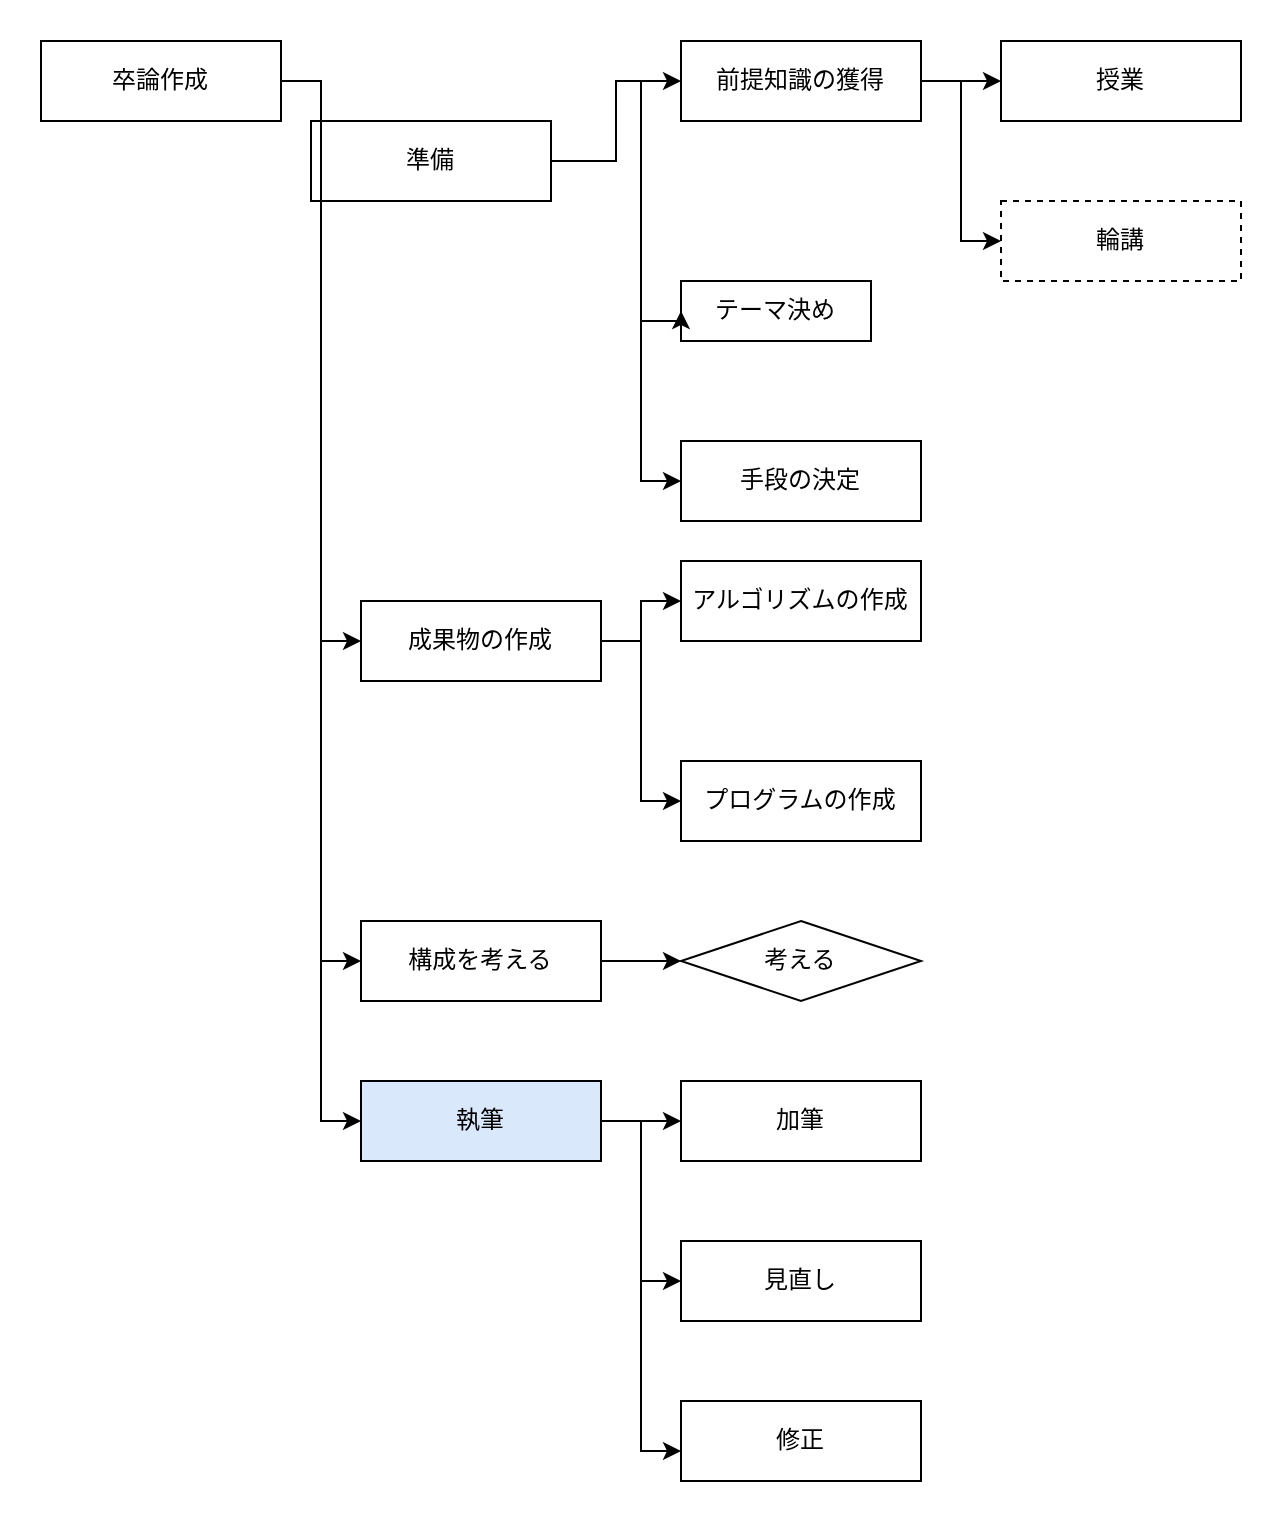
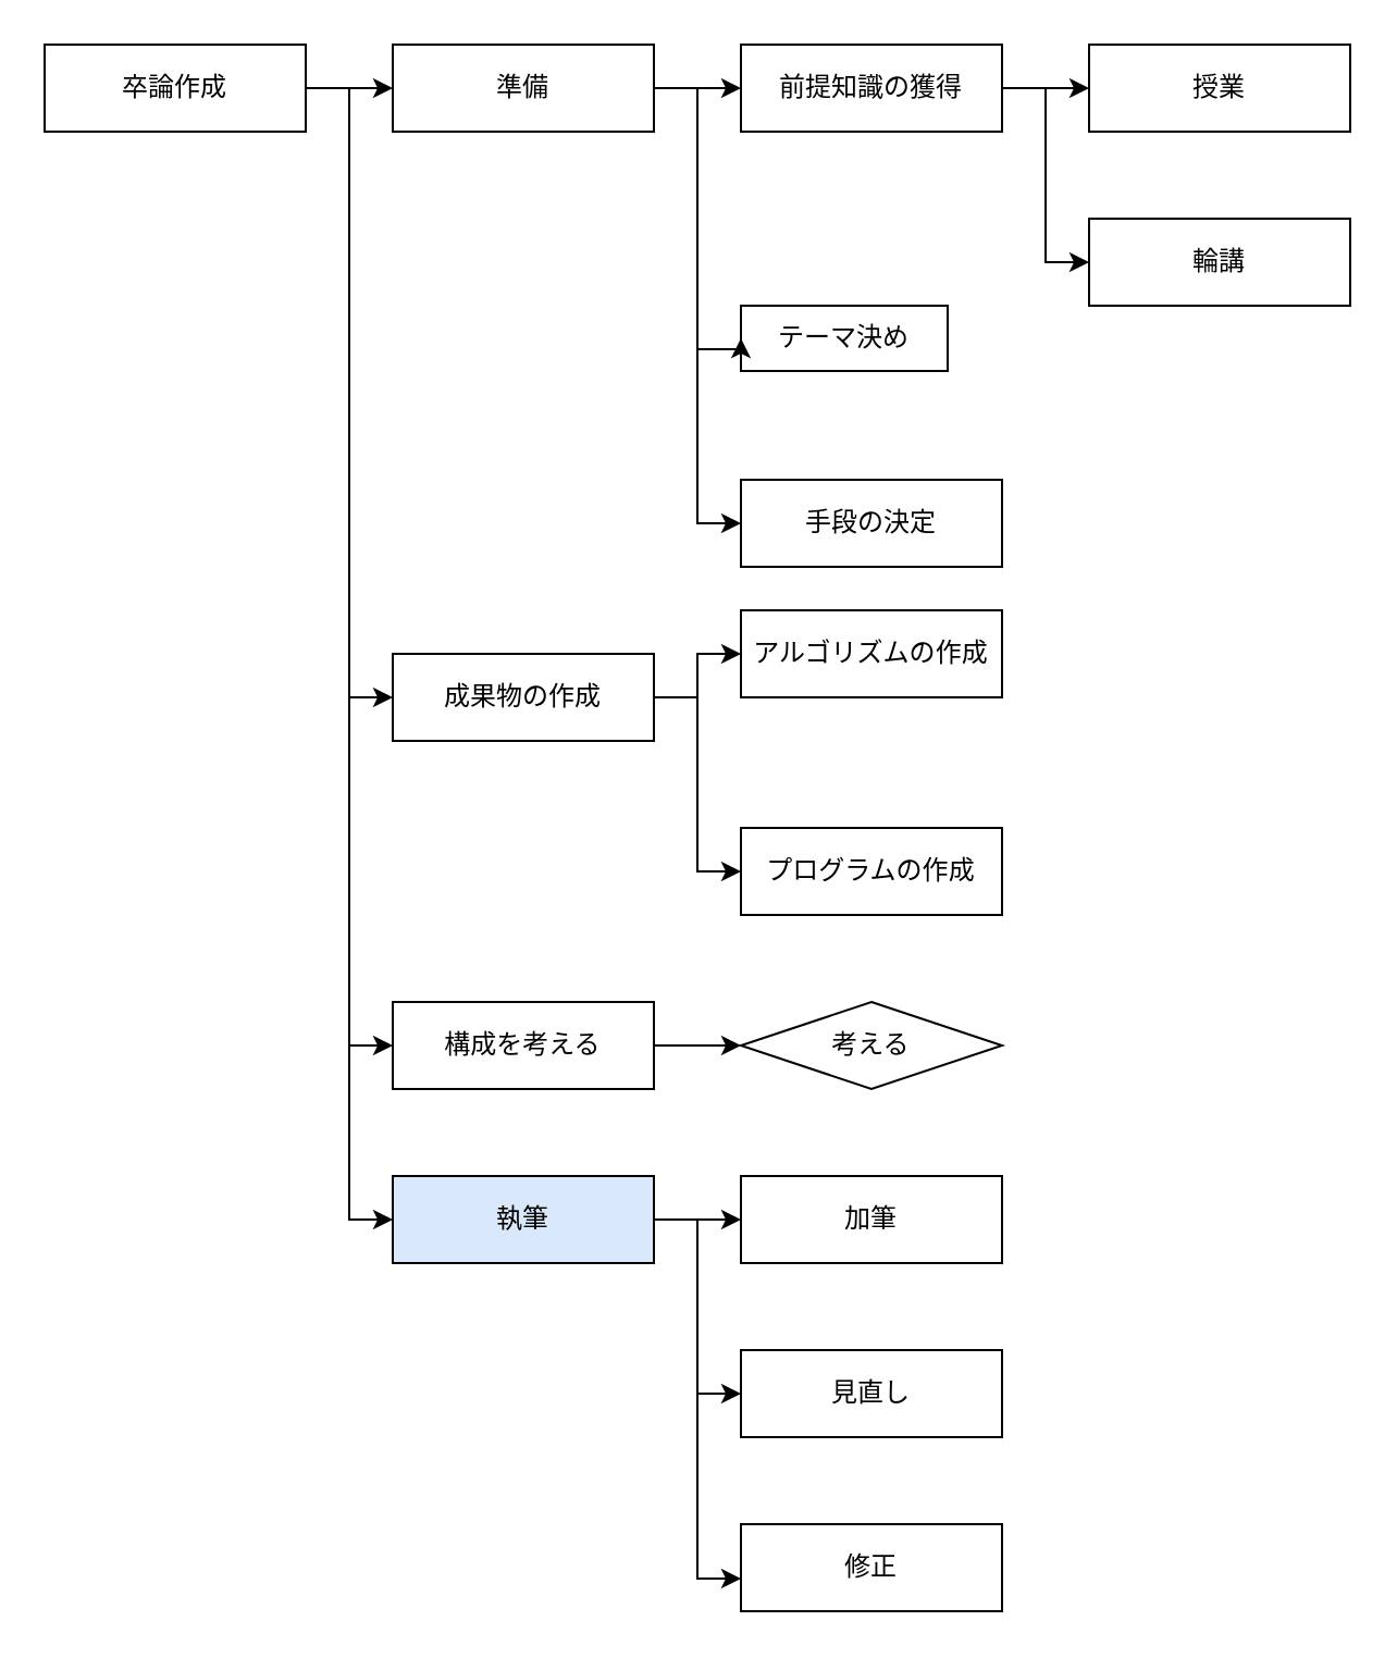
  <mxCell id="0" />
  <mxCell id="1" parent="0" />
  <mxCell id="2" style="edgeStyle=orthogonalEdgeStyle;rounded=0;orthogonalLoop=1;jettySize=auto;html=1;entryX=0;entryY=0.5;entryDx=0;entryDy=0;" parent="1" source="3" target="19" edge="1"><mxGeometry relative="1" as="geometry" /></mxCell>
  <mxCell id="3" value="卒論作成" style="rounded=0;whiteSpace=wrap;html=1;" parent="1" vertex="1"><mxGeometry x="20" y="20" width="120" height="40" as="geometry" /></mxCell>
  <mxCell id="4" style="edgeStyle=orthogonalEdgeStyle;rounded=0;orthogonalLoop=1;jettySize=auto;html=1;entryX=0;entryY=0.5;entryDx=0;entryDy=0;" parent="1" source="5" target="16" edge="1"><mxGeometry relative="1" as="geometry" /></mxCell>
  <mxCell id="5" value="前提知識の獲得" style="rounded=0;whiteSpace=wrap;html=1;" parent="1" vertex="1"><mxGeometry x="340" y="20" width="120" height="40" as="geometry" /></mxCell>
  <mxCell id="6" value="テーマ決め" style="rounded=0;whiteSpace=wrap;html=1;" parent="1" vertex="1"><mxGeometry x="340" y="140" width="95" height="30" as="geometry" /></mxCell>
  <mxCell id="7" value="手段の決定" style="rounded=0;whiteSpace=wrap;html=1;" parent="1" vertex="1"><mxGeometry x="340" y="220" width="120" height="40" as="geometry" /></mxCell>
  <mxCell id="8" style="edgeStyle=orthogonalEdgeStyle;rounded=0;orthogonalLoop=1;jettySize=auto;html=1;" parent="1" target="10" edge="1"><mxGeometry relative="1" as="geometry"><mxPoint x="160" y="40" as="sourcePoint" /><Array as="points"><mxPoint x="160" y="320" /></Array></mxGeometry></mxCell>
  <mxCell id="9" style="edgeStyle=orthogonalEdgeStyle;rounded=0;orthogonalLoop=1;jettySize=auto;html=1;entryX=0;entryY=0.5;entryDx=0;entryDy=0;" edge="1" parent="1" source="10" target="20"><mxGeometry relative="1" as="geometry" /></mxCell>
  <mxCell id="10" value="成果物の作成&lt;span style=&quot;color: rgba(0 , 0 , 0 , 0) ; font-family: monospace ; font-size: 0px&quot;&gt;%3CmxGraphModel%3E%3Croot%3E%3CmxCell%20id%3D%220%22%2F%3E%3CmxCell%20id%3D%221%22%20parent%3D%220%22%2F%3E%3CmxCell%20id%3D%222%22%20value%3D%22%22%20style%3D%22rounded%3D0%3BwhiteSpace%3Dwrap%3Bhtml%3D1%3B%22%20vertex%3D%221%22%20parent%3D%221%22%3E%3CmxGeometry%20x%3D%22320%22%20y%3D%22440%22%20width%3D%22120%22%20height%3D%2240%22%20as%3D%22geometry%22%2F%3E%3C%2FmxCell%3E%3C%2Froot%3E%3C%2FmxGraphModel%3E&lt;/span&gt;" style="rounded=0;whiteSpace=wrap;html=1;" parent="1" vertex="1"><mxGeometry x="180" y="300" width="120" height="40" as="geometry" /></mxCell>
  <mxCell id="11" style="edgeStyle=orthogonalEdgeStyle;rounded=0;orthogonalLoop=1;jettySize=auto;html=1;entryX=0;entryY=0.5;entryDx=0;entryDy=0;" edge="1" parent="1" source="12" target="22"><mxGeometry relative="1" as="geometry" /></mxCell>
  <mxCell id="12" value="構成を考える" style="rounded=0;whiteSpace=wrap;html=1;" parent="1" vertex="1"><mxGeometry x="180" y="460" width="120" height="40" as="geometry" /></mxCell>
  <mxCell id="13" style="edgeStyle=orthogonalEdgeStyle;rounded=0;orthogonalLoop=1;jettySize=auto;html=1;entryX=0;entryY=0.5;entryDx=0;entryDy=0;" edge="1" parent="1" source="14" target="23"><mxGeometry relative="1" as="geometry" /></mxCell>
  <mxCell id="14" value="執筆" style="rounded=0;whiteSpace=wrap;html=1;fillColor=#dae8fc;" parent="1" vertex="1"><mxGeometry x="180" y="540" width="120" height="40" as="geometry" /></mxCell>
  <mxCell id="15" value="見直し" style="rounded=0;whiteSpace=wrap;html=1;" parent="1" vertex="1"><mxGeometry x="340" y="620" width="120" height="40" as="geometry" /></mxCell>
  <mxCell id="16" value="授業&lt;span style=&quot;color: rgba(0 , 0 , 0 , 0) ; font-family: monospace ; font-size: 0px&quot;&gt;%3CmxGraphModel%3E%3Croot%3E%3CmxCell%20id%3D%220%22%2F%3E%3CmxCell%20id%3D%221%22%20parent%3D%220%22%2F%3E%3CmxCell%20id%3D%222%22%20value%3D%22%22%20style%3D%22rounded%3D0%3BwhiteSpace%3Dwrap%3Bhtml%3D1%3B%22%20vertex%3D%221%22%20parent%3D%221%22%3E%3CmxGeometry%20x%3D%22320%22%20y%3D%22440%22%20width%3D%22120%22%20height%3D%2240%22%20as%3D%22geometry%22%2F%3E%3C%2FmxCell%3E%3C%2Froot%3E%3C%2FmxGraphModel%3E&lt;/span&gt;" style="rounded=0;whiteSpace=wrap;html=1;" parent="1" vertex="1"><mxGeometry x="500" y="20" width="120" height="40" as="geometry" /></mxCell>
- <mxCell id="17" value="輪講" style="rounded=0;whiteSpace=wrap;html=1;dashed=1;" parent="1" vertex="1"><mxGeometry x="500" y="100" width="120" height="40" as="geometry" /></mxCell>
+ <mxCell id="17" value="輪講" style="rounded=0;whiteSpace=wrap;html=1;" parent="1" vertex="1"><mxGeometry x="500" y="100" width="120" height="40" as="geometry" /></mxCell>
  <mxCell id="18" style="edgeStyle=orthogonalEdgeStyle;rounded=0;orthogonalLoop=1;jettySize=auto;html=1;entryX=0;entryY=0.5;entryDx=0;entryDy=0;" parent="1" source="19" target="5" edge="1"><mxGeometry relative="1" as="geometry" /></mxCell>
- <mxCell id="19" value="準備" style="rounded=0;whiteSpace=wrap;html=1;" parent="1" vertex="1"><mxGeometry x="155" y="60" width="120" height="40" as="geometry" /></mxCell>
+ <mxCell id="19" value="準備" style="rounded=0;whiteSpace=wrap;html=1;" parent="1" vertex="1"><mxGeometry x="180" y="20" width="120" height="40" as="geometry" /></mxCell>
  <mxCell id="20" value="アルゴリズムの作成" style="rounded=0;whiteSpace=wrap;html=1;" parent="1" vertex="1"><mxGeometry x="340" y="280" width="120" height="40" as="geometry" /></mxCell>
  <mxCell id="21" value="プログラムの作成" style="rounded=0;whiteSpace=wrap;html=1;" parent="1" vertex="1"><mxGeometry x="340" y="380" width="120" height="40" as="geometry" /></mxCell>
  <mxCell id="22" value="考える" style="rhombus;whiteSpace=wrap;html=1;" parent="1" vertex="1"><mxGeometry x="340" y="460" width="120" height="40" as="geometry" /></mxCell>
  <mxCell id="23" value="加筆" style="rounded=0;whiteSpace=wrap;html=1;" parent="1" vertex="1"><mxGeometry x="340" y="540" width="120" height="40" as="geometry" /></mxCell>
  <mxCell id="24" value="修正" style="rounded=0;whiteSpace=wrap;html=1;" parent="1" vertex="1"><mxGeometry x="340" y="700" width="120" height="40" as="geometry" /></mxCell>
  <mxCell id="25" value="" style="endArrow=classic;html=1;rounded=0;edgeStyle=orthogonalEdgeStyle;entryX=0;entryY=0.5;entryDx=0;entryDy=0;" parent="1" target="12" edge="1"><mxGeometry width="50" height="50" relative="1" as="geometry"><mxPoint x="160" y="40" as="sourcePoint" /><mxPoint x="450" y="300" as="targetPoint" /><Array as="points"><mxPoint x="160" y="480" /></Array></mxGeometry></mxCell>
  <mxCell id="26" value="" style="endArrow=classic;html=1;rounded=0;edgeStyle=orthogonalEdgeStyle;entryX=0;entryY=0.5;entryDx=0;entryDy=0;" parent="1" edge="1"><mxGeometry width="50" height="50" relative="1" as="geometry"><mxPoint x="160" y="120" as="sourcePoint" /><mxPoint x="180" y="560" as="targetPoint" /><Array as="points"><mxPoint x="160" y="560" /></Array></mxGeometry></mxCell>
  <mxCell id="27" value="" style="endArrow=classic;html=1;rounded=0;edgeStyle=orthogonalEdgeStyle;entryX=0;entryY=0.5;entryDx=0;entryDy=0;" parent="1" target="6" edge="1"><mxGeometry width="50" height="50" relative="1" as="geometry"><mxPoint x="320" y="40" as="sourcePoint" /><mxPoint x="340" y="480" as="targetPoint" /><Array as="points"><mxPoint x="320" y="160" /></Array></mxGeometry></mxCell>
  <mxCell id="28" value="" style="endArrow=classic;html=1;rounded=0;edgeStyle=orthogonalEdgeStyle;entryX=0;entryY=0.5;entryDx=0;entryDy=0;" parent="1" edge="1"><mxGeometry width="50" height="50" relative="1" as="geometry"><mxPoint x="320" y="120" as="sourcePoint" /><mxPoint x="340" y="240" as="targetPoint" /><Array as="points"><mxPoint x="320" y="240" /></Array></mxGeometry></mxCell>
  <mxCell id="29" value="" style="endArrow=classic;html=1;rounded=0;edgeStyle=orthogonalEdgeStyle;entryX=0;entryY=0.5;entryDx=0;entryDy=0;" parent="1" edge="1"><mxGeometry width="50" height="50" relative="1" as="geometry"><mxPoint x="320" y="320" as="sourcePoint" /><mxPoint x="340" y="400" as="targetPoint" /><Array as="points"><mxPoint x="320" y="400" /></Array></mxGeometry></mxCell>
  <mxCell id="30" value="" style="endArrow=classic;html=1;rounded=0;edgeStyle=orthogonalEdgeStyle;entryX=0;entryY=0.5;entryDx=0;entryDy=0;" parent="1" edge="1"><mxGeometry width="50" height="50" relative="1" as="geometry"><mxPoint x="320" y="560" as="sourcePoint" /><mxPoint x="340" y="640" as="targetPoint" /><Array as="points"><mxPoint x="320" y="640" /></Array></mxGeometry></mxCell>
  <mxCell id="31" value="" style="endArrow=classic;html=1;rounded=0;edgeStyle=orthogonalEdgeStyle;entryX=0;entryY=0.5;entryDx=0;entryDy=0;" parent="1" edge="1"><mxGeometry width="50" height="50" relative="1" as="geometry"><mxPoint x="320" y="605" as="sourcePoint" /><mxPoint x="340" y="725" as="targetPoint" /><Array as="points"><mxPoint x="320" y="725" /></Array></mxGeometry></mxCell>
  <mxCell id="32" value="" style="endArrow=classic;html=1;rounded=0;edgeStyle=orthogonalEdgeStyle;entryX=0;entryY=0.5;entryDx=0;entryDy=0;" parent="1" target="17" edge="1"><mxGeometry width="50" height="50" relative="1" as="geometry"><mxPoint x="480" y="40" as="sourcePoint" /><mxPoint x="480" y="190" as="targetPoint" /><Array as="points"><mxPoint x="480" y="120" /></Array></mxGeometry></mxCell>
